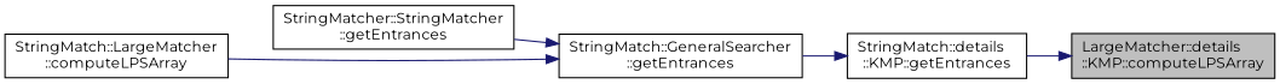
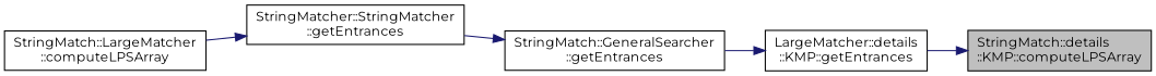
  digraph {
    fontname=Montserrat
    rankdir=RL
    node [color=black fillcolor=white fontname=Montserrat fontsize=12 shape=record style=filled]
    edge [color=midnightblue dir=back fontname=Montserrat fontsize=12 labelfontname=Helvetica labelfontsize=12 style=solid]
-   n1 [fillcolor=grey75 fontcolor=black height=0.2 label="LargeMatcher::details\l::KMP::computeLPSArray" width=0.4]
-   n2 [height=0.2 label="StringMatch::details\l::KMP::getEntrances" width=0.4]
+   n1 [fillcolor=grey75 fontcolor=black height=0.2 label="StringMatch::details\l::KMP::computeLPSArray" width=0.4]
+   n2 [height=0.2 label="LargeMatcher::details\l::KMP::getEntrances" width=0.4]
    n3 [height=0.2 label="StringMatch::GeneralSearcher\l::getEntrances" width=0.4]
    n4 [height=0.2 label="StringMatcher::StringMatcher\l::getEntrances" width=0.4]
    n5 [height=0.2 label="StringMatch::LargeMatcher\l::computeLPSArray" width=0.4]
    n1 -> n2
    n2 -> n3
    n3 -> n4
-   n3 -> n5
+   n4 -> n5
  }
